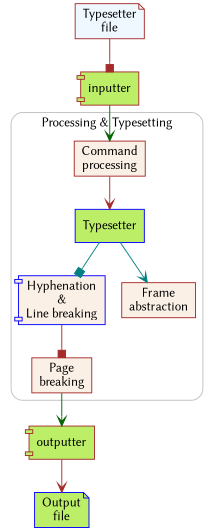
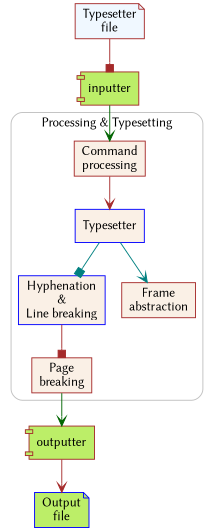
  digraph {
    fontname="Libertinus Sans"
    rankdir=TB
    node [color=brown fillcolor=linen fontname="Libertinus Sans" shape=box style=filled]
    edge [arrowhead=vee color=brown]
    n1 [label="Command\nprocessing"]
-   n2 [color=blue fillcolor=darkolivegreen2 label=Typesetter]
-   n3 [color=blue label="Hyphenation\n&\nLine breaking" shape=component]
+   n2 [color=blue label=Typesetter]
+   n3 [color=blue label="Hyphenation\n&\nLine breaking"]
    n4 [label="Frame\nabstraction"]
    n5 [label="Page\nbreaking"]
    outputter [fillcolor=darkolivegreen2 shape=component]
    n7 [fillcolor=aliceblue label="Typesetter\nfile" shape=note]
    inputter [fillcolor=darkolivegreen2 shape=component]
    n9 [color=blue fillcolor=darkolivegreen2 label="Output\nfile" shape=note]
    subgraph cluster_1 {
      color=grey
      label="Processing & Typesetting"
      style=rounded
      n1
      n2
      n3
      n4
      n5
    }
    n1 -> n2
    n2 -> n3 [arrowhead=box color=teal]
    n2 -> n4 [color=teal]
    n3 -> n5 [arrowhead=box]
    n5 -> outputter [color=darkgreen]
    outputter -> n9
    n7 -> inputter [arrowhead=box]
    inputter -> n1 [color=darkgreen]
  }
